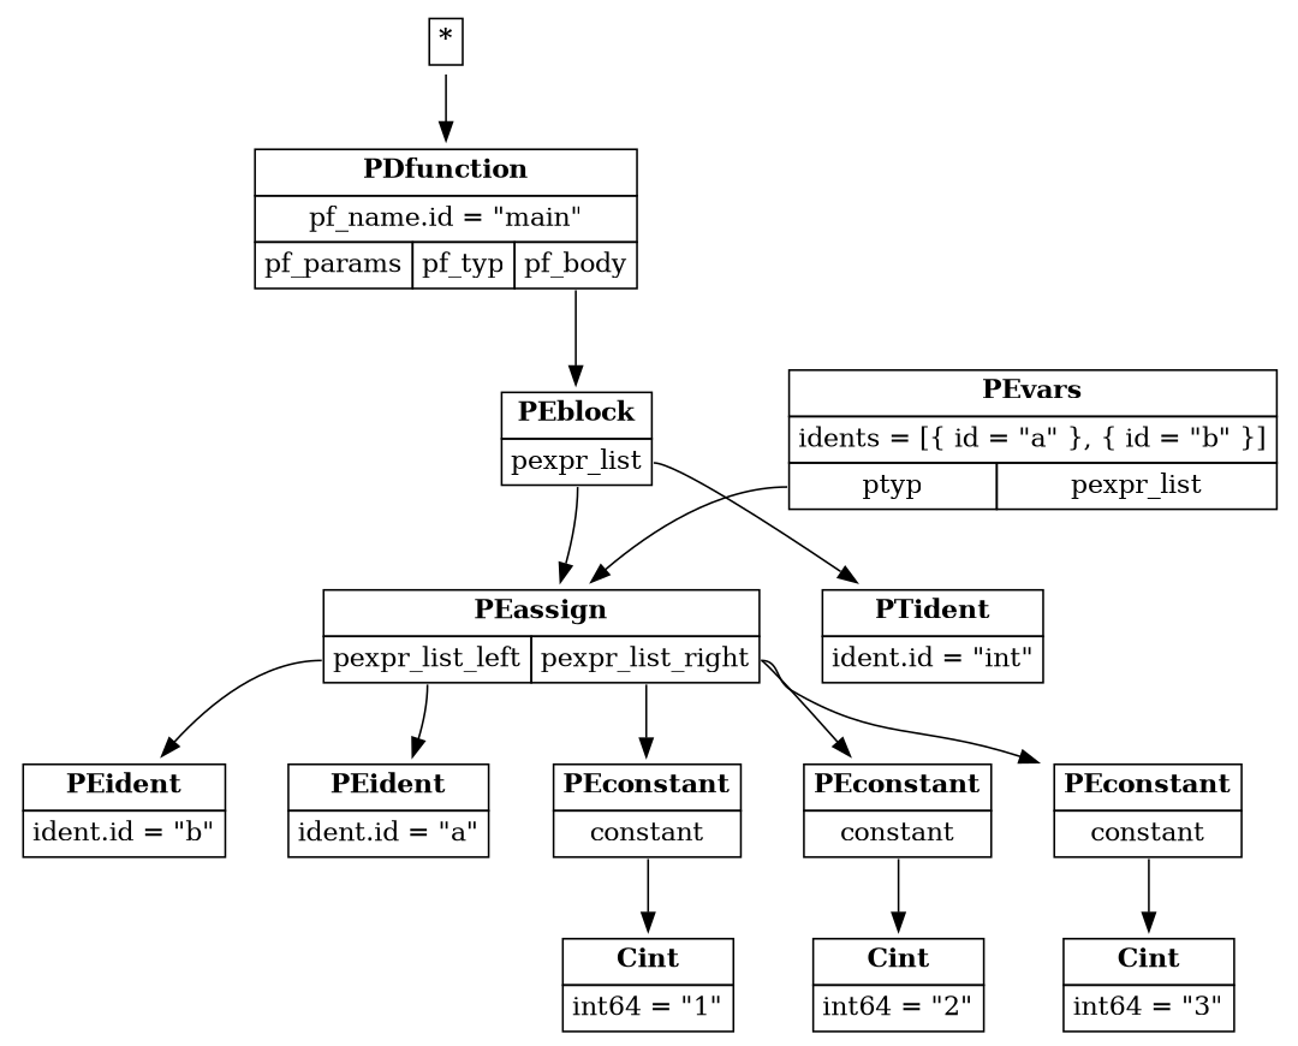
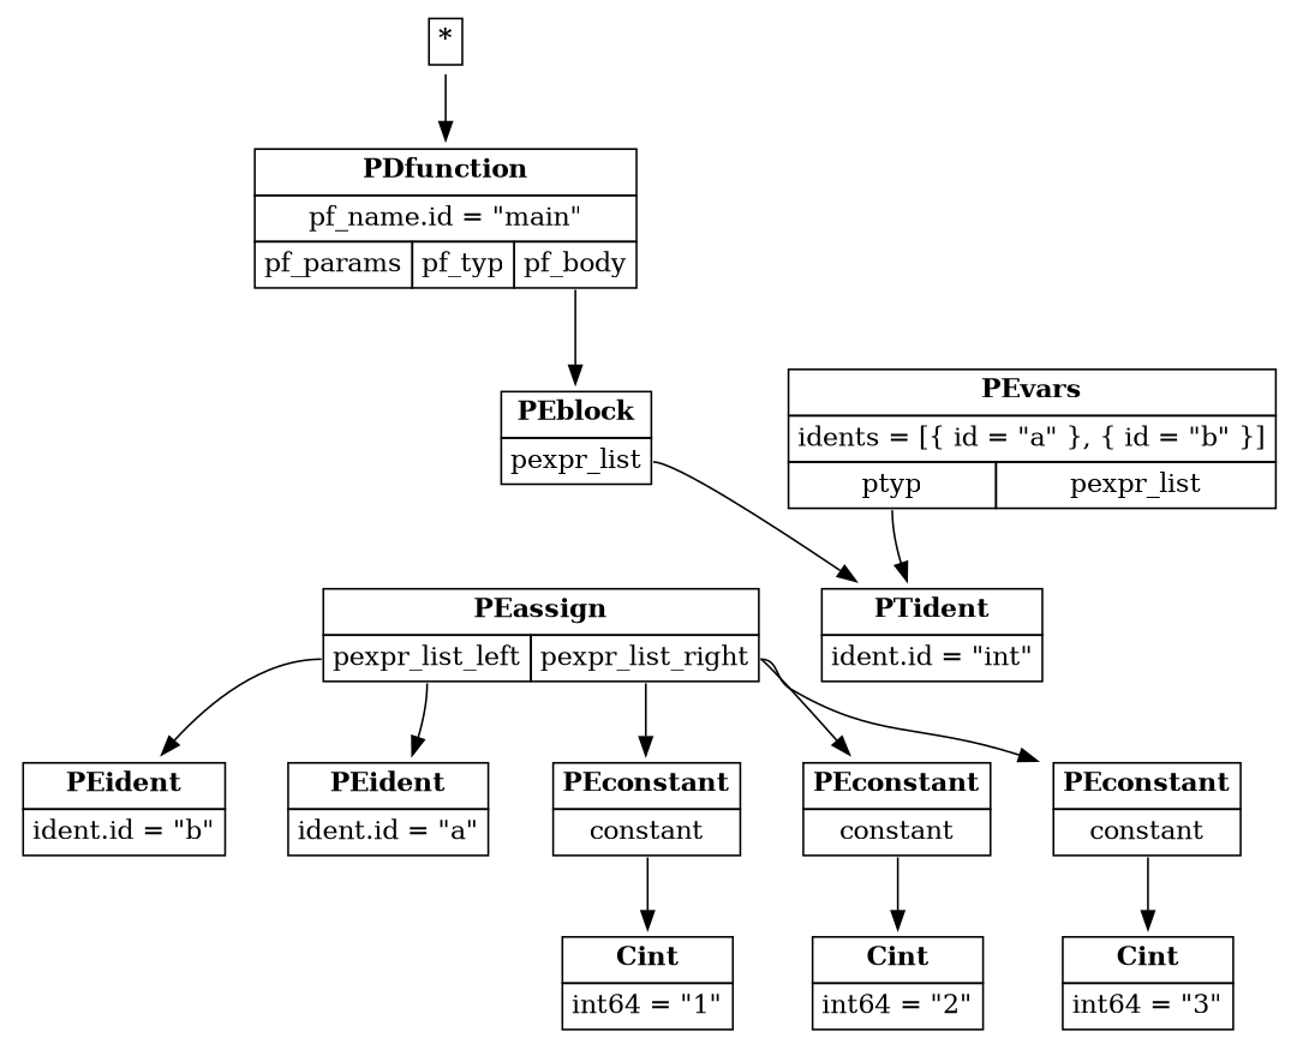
  digraph {
    node [shape=plaintext]
    edge [tailport=pexpr_list_right]
    n1 [label=<<table border='0' cellborder='1' cellspacing='0' cellpadding='4'><tr ><td colspan = '1'><b >*</b></td></tr></table>>]
    n2 [label=<<table border='0' cellborder='1' cellspacing='0' cellpadding='4'><tr ><td colspan = '3'><b >PDfunction</b></td></tr><tr ><td colspan = '3'>pf_name.id = "main"</td></tr><tr ><td port='pf_params'>pf_params</td><td port='pf_typ'>pf_typ</td><td port='pf_body'>pf_body</td></tr></table>>]
    n3 [label=<<table border='0' cellborder='1' cellspacing='0' cellpadding='4'><tr ><td colspan = '1'><b >PEblock</b></td></tr><tr ><td port='pexpr_list'>pexpr_list</td></tr></table>>]
    n4 [label=<<table border='0' cellborder='1' cellspacing='0' cellpadding='4'><tr ><td colspan = '2'><b >PEassign</b></td></tr><tr ><td port='pexpr_list_left'>pexpr_list_left</td><td port='pexpr_list_right'>pexpr_list_right</td></tr></table>>]
    n5 [label=<<table border='0' cellborder='1' cellspacing='0' cellpadding='4'><tr ><td colspan = '1'><b >PTident</b></td></tr><tr ><td colspan = '1'>ident.id = "int"</td></tr></table>>]
    n6 [label=<<table border='0' cellborder='1' cellspacing='0' cellpadding='4'><tr ><td colspan = '2'><b >PEvars</b></td></tr><tr ><td colspan = '2'>idents = [{ id = "a" }, { id = "b" }]</td></tr><tr ><td port='ptyp'>ptyp</td><td port='pexpr_list'>pexpr_list</td></tr></table>>]
    n7 [label=<<table border='0' cellborder='1' cellspacing='0' cellpadding='4'><tr ><td colspan = '1'><b >PEident</b></td></tr><tr ><td colspan = '1'>ident.id = "a"</td></tr></table>>]
    n8 [label=<<table border='0' cellborder='1' cellspacing='0' cellpadding='4'><tr ><td colspan = '1'><b >PEident</b></td></tr><tr ><td colspan = '1'>ident.id = "b"</td></tr></table>>]
    n9 [label=<<table border='0' cellborder='1' cellspacing='0' cellpadding='4'><tr ><td colspan = '1'><b >PEconstant</b></td></tr><tr ><td port='constant'>constant</td></tr></table>>]
    n10 [label=<<table border='0' cellborder='1' cellspacing='0' cellpadding='4'><tr ><td colspan = '1'><b >PEconstant</b></td></tr><tr ><td port='constant'>constant</td></tr></table>>]
    n11 [label=<<table border='0' cellborder='1' cellspacing='0' cellpadding='4'><tr ><td colspan = '1'><b >PEconstant</b></td></tr><tr ><td port='constant'>constant</td></tr></table>>]
    n12 [label=<<table border='0' cellborder='1' cellspacing='0' cellpadding='4'><tr ><td colspan = '1'><b >Cint</b></td></tr><tr ><td colspan = '1'>int64 = "1"</td></tr></table>>]
    n13 [label=<<table border='0' cellborder='1' cellspacing='0' cellpadding='4'><tr ><td colspan = '1'><b >Cint</b></td></tr><tr ><td colspan = '1'>int64 = "2"</td></tr></table>>]
    n14 [label=<<table border='0' cellborder='1' cellspacing='0' cellpadding='4'><tr ><td colspan = '1'><b >Cint</b></td></tr><tr ><td colspan = '1'>int64 = "3"</td></tr></table>>]
    n1 -> n2
    n2 -> n3 [tailport=pf_body]
-   n3 -> n4 [tailport=pexpr_list]
    n3 -> n5 [tailport=pexpr_list]
    n4 -> n7 [tailport=pexpr_list_left]
    n4 -> n8 [tailport=pexpr_list_left]
    n4 -> n9
    n4 -> n10
    n4 -> n11
-   n6 -> n4 [tailport=ptyp]
+   n6 -> n5 [tailport=ptyp]
    n9 -> n12 [tailport=constant]
    n10 -> n13 [tailport=constant]
    n11 -> n14 [tailport=constant]
  }
